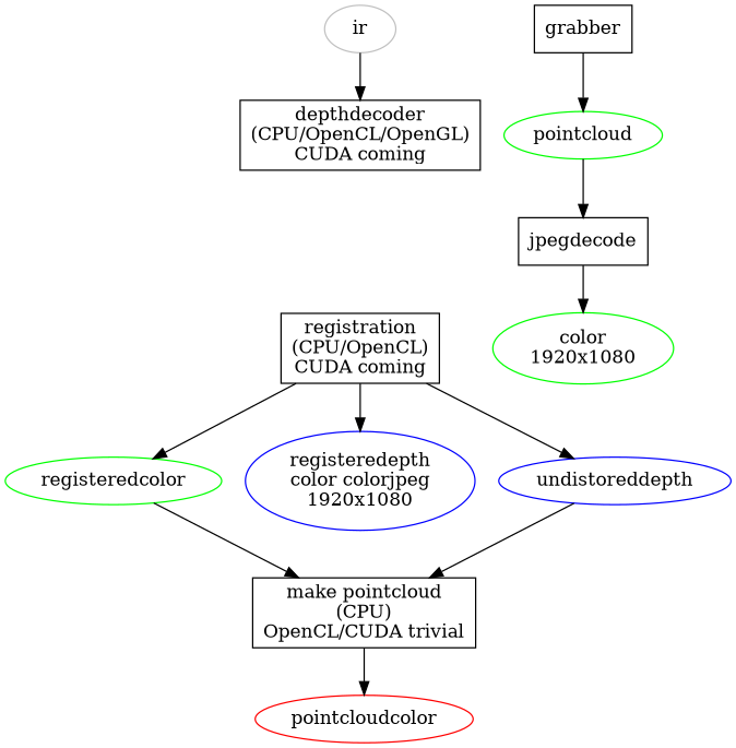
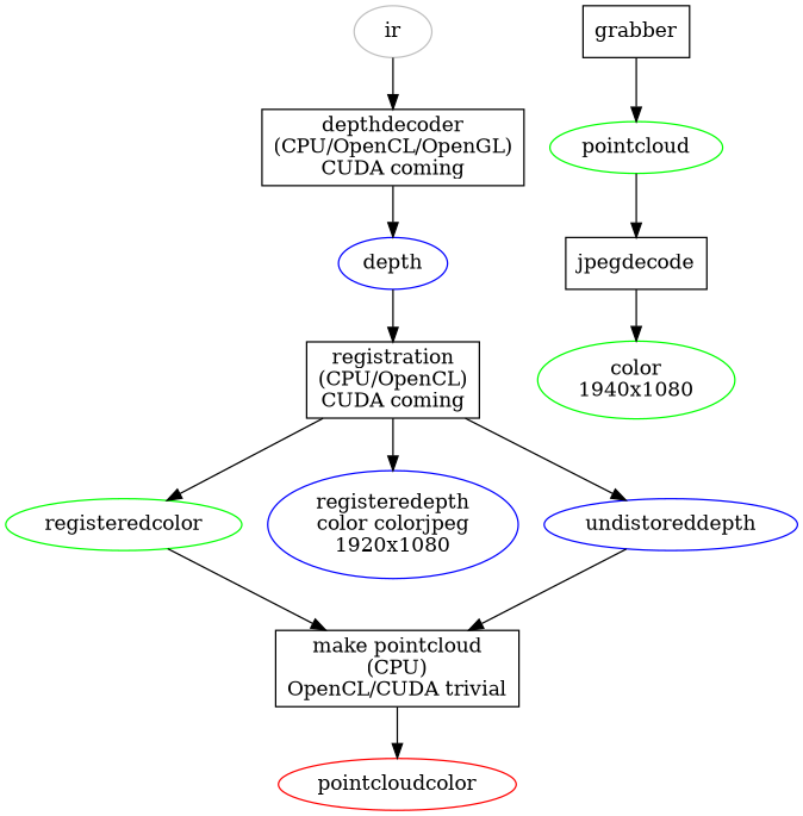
  digraph {
    node [shape=ellipse]
    ir [color=gray]
    n2 [label="depthdecoder\n(CPU/OpenCL/OpenGL)\nCUDA coming" shape=box]
+   depth [color=blue]
    n4 [color=green label=pointcloud]
    jpegdecode [shape=box]
-   n6 [color=green label="color\n1920x1080"]
+   n6 [color=green label="color\n1940x1080"]
    n7 [label="registration\n(CPU/OpenCL)\nCUDA coming" shape=box]
    registeredcolor [color=green]
    n9 [color=blue label="registeredepth\ncolor colorjpeg\n1920x1080"]
    undistoreddepth [color=blue]
    n11 [label="make pointcloud\n(CPU)\nOpenCL/CUDA trivial" shape=box]
    pointcloudcolor [color=red]
    grabber [shape=box]
    ir -> n2
+   n2 -> depth
+   depth -> n7
    n4 -> jpegdecode
    jpegdecode -> n6
    n7 -> registeredcolor
    n7 -> n9
    n7 -> undistoreddepth
    registeredcolor -> n11
    undistoreddepth -> n11
    n11 -> pointcloudcolor
    grabber -> n4
  }
